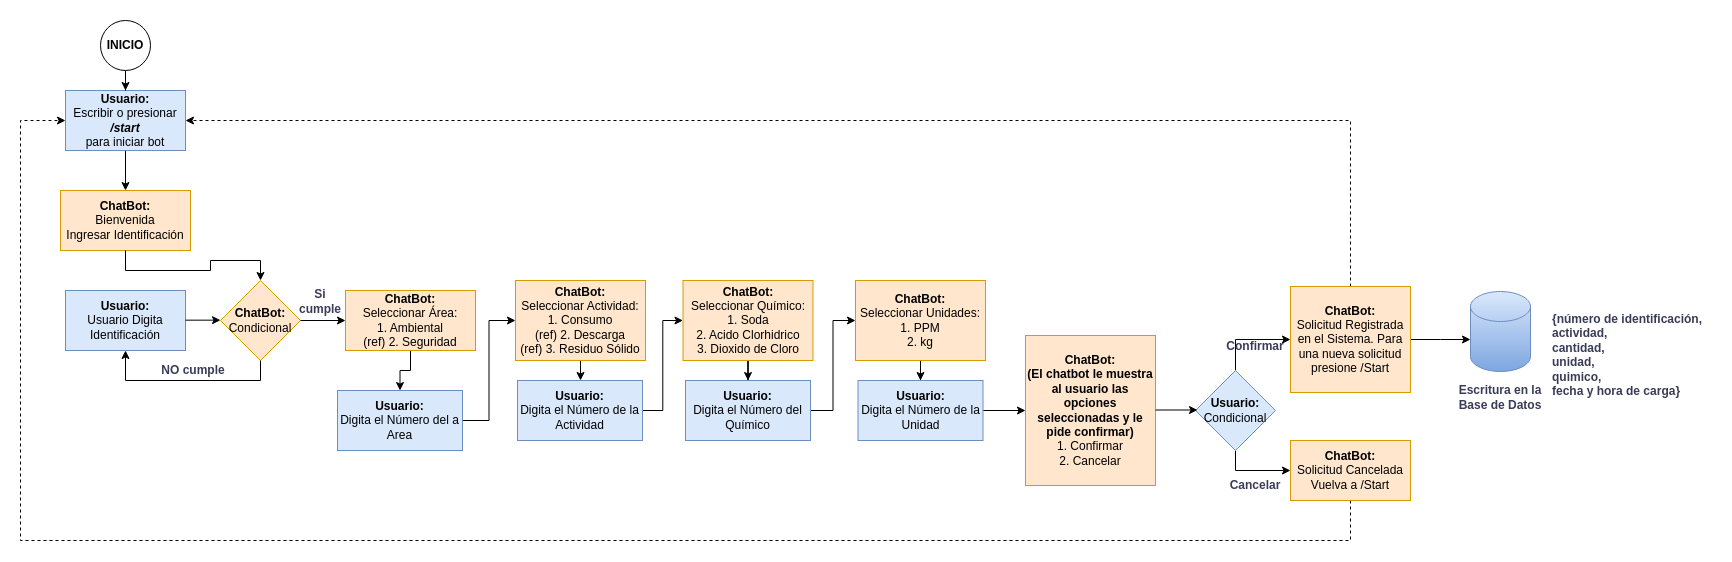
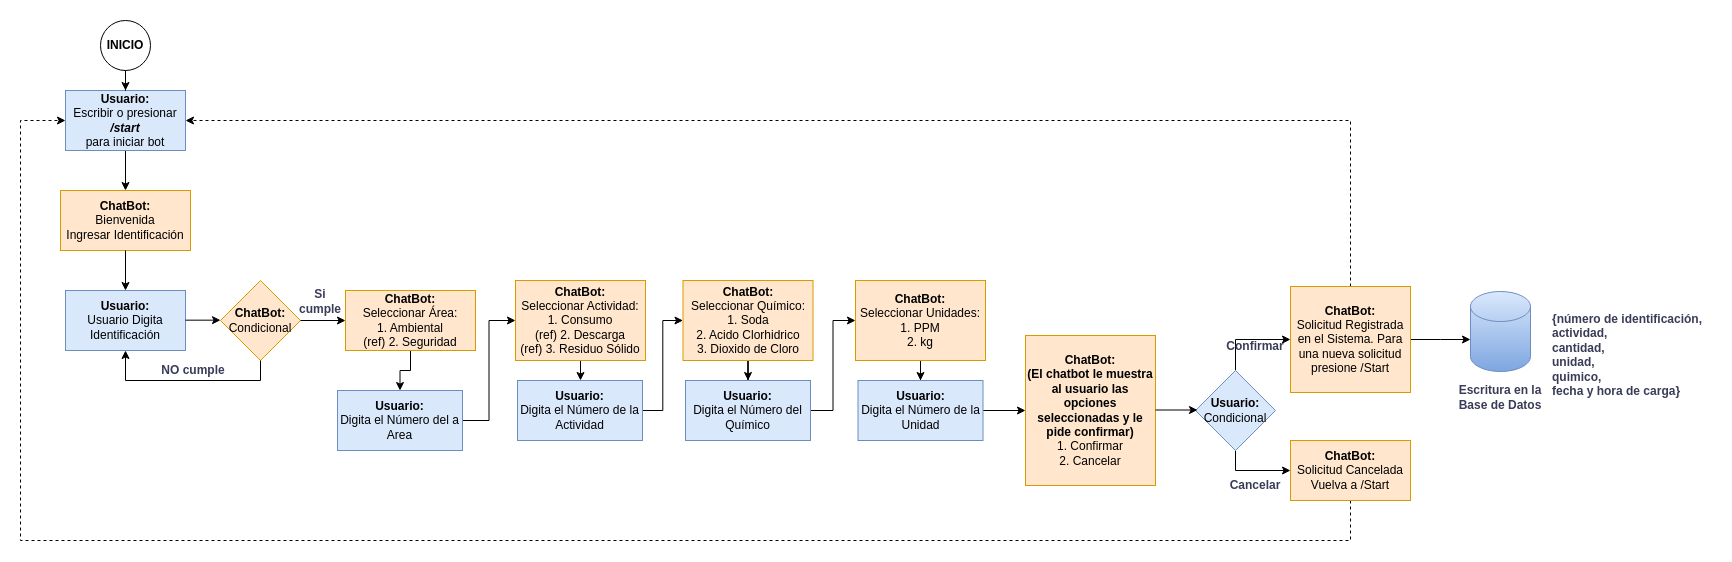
  <mxCell id="0" />
  <mxCell id="1" parent="0" />
  <mxCell id="2" style="edgeStyle=orthogonalEdgeStyle;rounded=0;orthogonalLoop=1;jettySize=auto;html=1;exitX=0.5;exitY=1;exitDx=0;exitDy=0;entryX=0.5;entryY=0;entryDx=0;entryDy=0;fontColor=#393C56;" edge="1" parent="1" source="3" target="4"><mxGeometry relative="1" as="geometry" /></mxCell>
  <mxCell id="3" value="&lt;div&gt;&lt;b&gt;Usuario:&lt;/b&gt;&lt;br&gt;&lt;/div&gt;&lt;div&gt;Escribir o presionar&lt;/div&gt;&lt;div&gt;&lt;b&gt;&lt;i&gt;/start&lt;/i&gt;&lt;/b&gt;&lt;/div&gt;&lt;div&gt;para iniciar bot&lt;br&gt;&lt;/div&gt;" style="rounded=0;whiteSpace=wrap;html=1;strokeColor=#6c8ebf;fillColor=#dae8fc;" vertex="1" parent="1"><mxGeometry x="65" y="90" width="120" height="60" as="geometry" /></mxCell>
  <mxCell id="4" value="&lt;div&gt;&lt;b&gt;ChatBot:&lt;/b&gt;&lt;/div&gt;&lt;div&gt;Bienvenida&lt;/div&gt;&lt;div&gt;Ingresar Identificación&lt;br&gt;&lt;/div&gt;" style="rounded=0;whiteSpace=wrap;html=1;strokeColor=#d79b00;fillColor=#ffe6cc;" vertex="1" parent="1"><mxGeometry x="60" y="190" width="130" height="60" as="geometry" /></mxCell>
  <mxCell id="5" value="&lt;div&gt;&lt;b&gt;Usuario:&lt;/b&gt;&lt;br&gt;&lt;/div&gt;&lt;div&gt;Usuario Digita Identificación&lt;br&gt;&lt;/div&gt;" style="rounded=0;whiteSpace=wrap;html=1;strokeColor=#6c8ebf;fillColor=#dae8fc;" vertex="1" parent="1"><mxGeometry x="65" y="290" width="120" height="60" as="geometry" /></mxCell>
- <mxCell id="6" style="edgeStyle=orthogonalEdgeStyle;rounded=0;orthogonalLoop=1;jettySize=auto;html=1;exitX=0.5;exitY=1;exitDx=0;exitDy=0;fontColor=#393C56;" edge="1" parent="1" source="4" target="8"><mxGeometry relative="1" as="geometry"><mxPoint x="195" y="320" as="sourcePoint" /><mxPoint x="235" y="320" as="targetPoint" /></mxGeometry></mxCell>
+ <mxCell id="6" style="edgeStyle=orthogonalEdgeStyle;rounded=0;orthogonalLoop=1;jettySize=auto;html=1;exitX=0.5;exitY=1;exitDx=0;exitDy=0;entryX=0.5;entryY=0;entryDx=0;entryDy=0;fontColor=#393C56;" edge="1" parent="1" source="4" target="5"><mxGeometry relative="1" as="geometry"><mxPoint x="195" y="320" as="sourcePoint" /><mxPoint x="235" y="320" as="targetPoint" /></mxGeometry></mxCell>
  <mxCell id="7" style="edgeStyle=orthogonalEdgeStyle;rounded=0;orthogonalLoop=1;jettySize=auto;html=1;exitX=1;exitY=0.5;exitDx=0;exitDy=0;entryX=0;entryY=0.5;entryDx=0;entryDy=0;fontColor=#393C56;" edge="1" parent="1"><mxGeometry relative="1" as="geometry"><mxPoint x="185" y="319.66" as="sourcePoint" /><mxPoint x="220" y="319.66" as="targetPoint" /></mxGeometry></mxCell>
  <mxCell id="8" value="&lt;div&gt;&lt;b&gt;ChatBot:&lt;/b&gt;&lt;br&gt;&lt;/div&gt;&lt;div&gt;Condicional&lt;/div&gt;" style="rhombus;whiteSpace=wrap;html=1;strokeColor=#d79b00;fillColor=#ffe6cc;" vertex="1" parent="1"><mxGeometry x="220" y="280" width="80" height="80" as="geometry" /></mxCell>
  <mxCell id="9" style="edgeStyle=orthogonalEdgeStyle;rounded=0;orthogonalLoop=1;jettySize=auto;html=1;exitX=0.5;exitY=1;exitDx=0;exitDy=0;fontColor=#393C56;entryX=0.5;entryY=1;entryDx=0;entryDy=0;" edge="1" parent="1" source="8" target="5"><mxGeometry relative="1" as="geometry"><mxPoint x="584.71" y="350" as="sourcePoint" /><mxPoint x="584.739" y="410" as="targetPoint" /><Array as="points"><mxPoint x="260" y="380" /><mxPoint x="125" y="380" /></Array></mxGeometry></mxCell>
  <mxCell id="10" value="&lt;b&gt;NO cumple&lt;/b&gt;" style="text;strokeColor=none;align=center;fillColor=none;html=1;verticalAlign=middle;whiteSpace=wrap;rounded=0;fontColor=#393C56;" vertex="1" parent="1"><mxGeometry x="108" y="355" width="170" height="30" as="geometry" /></mxCell>
  <mxCell id="11" value="&lt;b&gt;Si cumple&lt;/b&gt;" style="text;strokeColor=none;align=center;fillColor=none;html=1;verticalAlign=middle;whiteSpace=wrap;rounded=0;fontColor=#393C56;" vertex="1" parent="1"><mxGeometry x="300" y="286" width="40" height="30" as="geometry" /></mxCell>
  <mxCell id="12" style="edgeStyle=orthogonalEdgeStyle;rounded=0;orthogonalLoop=1;jettySize=auto;html=1;entryX=0.5;entryY=0;entryDx=0;entryDy=0;fontColor=#393C56;" edge="1" parent="1" source="13" target="16"><mxGeometry relative="1" as="geometry" /></mxCell>
  <mxCell id="13" value="&lt;div&gt;&lt;b&gt;ChatBot:&lt;/b&gt;&lt;/div&gt;&lt;div&gt;Seleccionar Área:&lt;/div&gt;&lt;div&gt;1. Ambiental&lt;/div&gt;&lt;div&gt;(ref) 2. Seguridad&lt;br&gt;&lt;/div&gt;" style="rounded=0;whiteSpace=wrap;html=1;strokeColor=#d79b00;fillColor=#ffe6cc;" vertex="1" parent="1"><mxGeometry x="345" y="290" width="130" height="60" as="geometry" /></mxCell>
  <mxCell id="14" style="edgeStyle=orthogonalEdgeStyle;rounded=0;orthogonalLoop=1;jettySize=auto;html=1;exitX=1;exitY=0.5;exitDx=0;exitDy=0;entryX=0;entryY=0.5;entryDx=0;entryDy=0;fontColor=#393C56;" edge="1" parent="1" target="13"><mxGeometry relative="1" as="geometry"><mxPoint x="300" y="319.86" as="sourcePoint" /><mxPoint x="335" y="319.86" as="targetPoint" /><Array as="points"><mxPoint x="345" y="320" /><mxPoint x="345" y="320" /></Array></mxGeometry></mxCell>
  <mxCell id="15" style="edgeStyle=orthogonalEdgeStyle;rounded=0;orthogonalLoop=1;jettySize=auto;html=1;entryX=0;entryY=0.5;entryDx=0;entryDy=0;fontColor=#393C56;" edge="1" parent="1" source="16" target="18"><mxGeometry relative="1" as="geometry" /></mxCell>
  <mxCell id="16" value="&lt;div&gt;&lt;b&gt;Usuario:&lt;/b&gt;&lt;br&gt;&lt;/div&gt;&lt;div&gt;Digita el Número del a Area&lt;br&gt;&lt;/div&gt;" style="rounded=0;whiteSpace=wrap;html=1;strokeColor=#6c8ebf;fillColor=#dae8fc;" vertex="1" parent="1"><mxGeometry x="337" y="390" width="125" height="60" as="geometry" /></mxCell>
  <mxCell id="17" style="edgeStyle=orthogonalEdgeStyle;rounded=0;orthogonalLoop=1;jettySize=auto;html=1;fontColor=#393C56;" edge="1" parent="1" source="18" target="20"><mxGeometry relative="1" as="geometry" /></mxCell>
  <mxCell id="18" value="&lt;div&gt;&lt;b&gt;ChatBot:&lt;/b&gt;&lt;/div&gt;&lt;div&gt;Seleccionar Actividad:&lt;/div&gt;&lt;div&gt;1. Consumo&lt;/div&gt;&lt;div&gt;(ref) 2. Descarga&lt;/div&gt;&lt;div&gt;(ref) 3. Residuo Sólido&lt;br&gt;&lt;/div&gt;" style="rounded=0;whiteSpace=wrap;html=1;strokeColor=#d79b00;fillColor=#ffe6cc;" vertex="1" parent="1"><mxGeometry x="515" y="280" width="130" height="80" as="geometry" /></mxCell>
  <mxCell id="19" style="edgeStyle=orthogonalEdgeStyle;rounded=0;orthogonalLoop=1;jettySize=auto;html=1;entryX=0;entryY=0.5;entryDx=0;entryDy=0;fontColor=#393C56;" edge="1" parent="1" source="20" target="22"><mxGeometry relative="1" as="geometry" /></mxCell>
  <mxCell id="20" value="&lt;div&gt;&lt;b&gt;Usuario:&lt;/b&gt;&lt;br&gt;&lt;/div&gt;&lt;div&gt;Digita el Número de la Actividad&lt;br&gt;&lt;/div&gt;" style="rounded=0;whiteSpace=wrap;html=1;strokeColor=#6c8ebf;fillColor=#dae8fc;" vertex="1" parent="1"><mxGeometry x="517" y="380" width="125" height="60" as="geometry" /></mxCell>
  <mxCell id="21" style="edgeStyle=orthogonalEdgeStyle;rounded=0;orthogonalLoop=1;jettySize=auto;html=1;entryX=0.5;entryY=0;entryDx=0;entryDy=0;fontColor=#393C56;" edge="1" parent="1" source="22" target="24"><mxGeometry relative="1" as="geometry" /></mxCell>
  <mxCell id="22" value="&lt;div&gt;&lt;b&gt;ChatBot:&lt;/b&gt;&lt;/div&gt;&lt;div&gt;Seleccionar Químico:&lt;/div&gt;&lt;div&gt;1. Soda&lt;/div&gt;&lt;div&gt;2. Acido Clorhidrico&lt;br&gt;&lt;/div&gt;&lt;div&gt;3. Dioxido de Cloro&lt;br&gt;&lt;/div&gt;" style="rounded=0;whiteSpace=wrap;html=1;strokeColor=#d79b00;fillColor=#ffe6cc;" vertex="1" parent="1"><mxGeometry x="682.5" y="280" width="130" height="80" as="geometry" /></mxCell>
  <mxCell id="23" style="edgeStyle=orthogonalEdgeStyle;rounded=0;orthogonalLoop=1;jettySize=auto;html=1;entryX=0;entryY=0.5;entryDx=0;entryDy=0;fontColor=#393C56;" edge="1" parent="1" source="24" target="26"><mxGeometry relative="1" as="geometry" /></mxCell>
  <mxCell id="24" value="&lt;div&gt;&lt;b&gt;Usuario:&lt;/b&gt;&lt;br&gt;&lt;/div&gt;&lt;div&gt;Digita el Número del Químico&lt;br&gt;&lt;/div&gt;" style="rounded=0;whiteSpace=wrap;html=1;strokeColor=#6c8ebf;fillColor=#dae8fc;" vertex="1" parent="1"><mxGeometry x="685" y="380" width="125" height="60" as="geometry" /></mxCell>
  <mxCell id="25" style="edgeStyle=orthogonalEdgeStyle;rounded=0;orthogonalLoop=1;jettySize=auto;html=1;fontColor=#393C56;" edge="1" parent="1" source="26" target="28"><mxGeometry relative="1" as="geometry" /></mxCell>
  <mxCell id="26" value="&lt;div&gt;&lt;b&gt;ChatBot:&lt;/b&gt;&lt;/div&gt;&lt;div&gt;Seleccionar Unidades:&lt;/div&gt;&lt;div&gt;1. PPM&lt;/div&gt;&lt;div&gt;2. kg&lt;/div&gt;" style="rounded=0;whiteSpace=wrap;html=1;strokeColor=#d79b00;fillColor=#ffe6cc;" vertex="1" parent="1"><mxGeometry x="855" y="280" width="130" height="80" as="geometry" /></mxCell>
  <mxCell id="27" style="edgeStyle=orthogonalEdgeStyle;rounded=0;orthogonalLoop=1;jettySize=auto;html=1;entryX=0;entryY=0.5;entryDx=0;entryDy=0;fontColor=#393C56;" edge="1" parent="1" source="28" target="29"><mxGeometry relative="1" as="geometry" /></mxCell>
  <mxCell id="28" value="&lt;div&gt;&lt;b&gt;Usuario:&lt;/b&gt;&lt;br&gt;&lt;/div&gt;&lt;div&gt;Digita el Número de la Unidad&lt;br&gt;&lt;/div&gt;" style="rounded=0;whiteSpace=wrap;html=1;strokeColor=#6c8ebf;fillColor=#dae8fc;" vertex="1" parent="1"><mxGeometry x="857.5" y="380" width="125" height="60" as="geometry" /></mxCell>
  <mxCell id="29" value="&lt;div&gt;&lt;b&gt;ChatBot:&lt;/b&gt;&lt;/div&gt;&lt;div&gt;&lt;b&gt;(El chatbot le muestra al usuario las opciones seleccionadas y le pide confirmar)&lt;br&gt;&lt;/b&gt;&lt;/div&gt;&lt;div&gt;1. Confirmar&lt;/div&gt;&lt;div&gt;2. Cancelar&lt;/div&gt;" style="rounded=0;whiteSpace=wrap;html=1;strokeColor=#d79b00;fillColor=#ffe6cc;" vertex="1" parent="1"><mxGeometry x="1025" y="335" width="130" height="150" as="geometry" /></mxCell>
  <mxCell id="30" style="edgeStyle=orthogonalEdgeStyle;rounded=0;orthogonalLoop=1;jettySize=auto;html=1;exitX=0.5;exitY=0;exitDx=0;exitDy=0;entryX=0;entryY=0.5;entryDx=0;entryDy=0;fontColor=#393C56;" edge="1" parent="1" source="32" target="38"><mxGeometry relative="1" as="geometry" /></mxCell>
  <mxCell id="31" style="edgeStyle=orthogonalEdgeStyle;rounded=0;orthogonalLoop=1;jettySize=auto;html=1;exitX=0.5;exitY=1;exitDx=0;exitDy=0;entryX=0;entryY=0.5;entryDx=0;entryDy=0;fontColor=#393C56;" edge="1" parent="1" source="32" target="40"><mxGeometry relative="1" as="geometry" /></mxCell>
  <mxCell id="32" value="&lt;div&gt;&lt;b&gt;Usuario:&lt;/b&gt;&lt;br&gt;&lt;/div&gt;&lt;div&gt;Condicional&lt;/div&gt;" style="rhombus;whiteSpace=wrap;html=1;strokeColor=#6c8ebf;fillColor=#dae8fc;" vertex="1" parent="1"><mxGeometry x="1195" y="370" width="80" height="80" as="geometry" /></mxCell>
  <mxCell id="33" style="edgeStyle=orthogonalEdgeStyle;rounded=0;orthogonalLoop=1;jettySize=auto;html=1;entryX=0;entryY=0.5;entryDx=0;entryDy=0;fontColor=#393C56;" edge="1" parent="1"><mxGeometry relative="1" as="geometry"><mxPoint x="1155" y="409.5" as="sourcePoint" /><mxPoint x="1197" y="409.5" as="targetPoint" /></mxGeometry></mxCell>
  <mxCell id="34" style="edgeStyle=orthogonalEdgeStyle;rounded=0;orthogonalLoop=1;jettySize=auto;html=1;entryX=0.5;entryY=0;entryDx=0;entryDy=0;fontColor=#393C56;" edge="1" parent="1" source="35" target="3"><mxGeometry relative="1" as="geometry" /></mxCell>
  <mxCell id="35" value="&lt;b&gt;INICIO&lt;/b&gt;" style="ellipse;whiteSpace=wrap;html=1;aspect=fixed;" vertex="1" parent="1"><mxGeometry x="100" y="20" width="50" height="50" as="geometry" /></mxCell>
  <mxCell id="36" style="edgeStyle=orthogonalEdgeStyle;rounded=0;orthogonalLoop=1;jettySize=auto;html=1;exitX=0.5;exitY=0;exitDx=0;exitDy=0;entryX=1;entryY=0.5;entryDx=0;entryDy=0;fontColor=#393C56;dashed=1;" edge="1" parent="1" source="38" target="3"><mxGeometry relative="1" as="geometry" /></mxCell>
  <mxCell id="37" style="edgeStyle=orthogonalEdgeStyle;rounded=0;orthogonalLoop=1;jettySize=auto;html=1;fontColor=#393C56;" edge="1" parent="1" source="38"><mxGeometry relative="1" as="geometry"><mxPoint x="1470" y="339" as="targetPoint" /></mxGeometry></mxCell>
  <mxCell id="38" value="&lt;div&gt;&lt;b&gt;ChatBot:&lt;/b&gt;&lt;br&gt;&lt;/div&gt;&lt;div&gt;Solicitud Registrada en el Sistema. Para una nueva solicitud presione /Start&lt;/div&gt;" style="rounded=0;whiteSpace=wrap;html=1;strokeColor=#d79b00;fillColor=#ffe6cc;" vertex="1" parent="1"><mxGeometry x="1290" y="286" width="120" height="106" as="geometry" /></mxCell>
  <mxCell id="39" style="edgeStyle=orthogonalEdgeStyle;rounded=0;orthogonalLoop=1;jettySize=auto;html=1;entryX=0;entryY=0.5;entryDx=0;entryDy=0;fontColor=#393C56;dashed=1;" edge="1" parent="1" source="40" target="3"><mxGeometry relative="1" as="geometry"><Array as="points"><mxPoint x="1350" y="540" /><mxPoint x="20" y="540" /><mxPoint x="20" y="120" /></Array></mxGeometry></mxCell>
  <mxCell id="40" value="&lt;div&gt;&lt;b&gt;ChatBot:&lt;/b&gt;&lt;br&gt;&lt;/div&gt;&lt;div&gt;Solicitud Cancelada&lt;/div&gt;&lt;div&gt;Vuelva a /Start&lt;br&gt;&lt;/div&gt;" style="rounded=0;whiteSpace=wrap;html=1;strokeColor=#d79b00;fillColor=#ffe6cc;" vertex="1" parent="1"><mxGeometry x="1290" y="440" width="120" height="60" as="geometry" /></mxCell>
  <mxCell id="41" value="&lt;b&gt;Confirmar&lt;/b&gt;" style="text;strokeColor=none;align=center;fillColor=none;html=1;verticalAlign=middle;whiteSpace=wrap;rounded=0;fontColor=#393C56;" vertex="1" parent="1"><mxGeometry x="1235" y="331" width="40" height="30" as="geometry" /></mxCell>
  <mxCell id="42" value="&lt;b&gt;Cancelar&lt;/b&gt;" style="text;strokeColor=none;align=center;fillColor=none;html=1;verticalAlign=middle;whiteSpace=wrap;rounded=0;fontColor=#393C56;" vertex="1" parent="1"><mxGeometry x="1235" y="470" width="40" height="30" as="geometry" /></mxCell>
  <mxCell id="43" value="" style="shape=cylinder3;whiteSpace=wrap;html=1;boundedLbl=1;backgroundOutline=1;size=15;fillColor=#dae8fc;gradientColor=#7ea6e0;strokeColor=#6c8ebf;" vertex="1" parent="1"><mxGeometry x="1470" y="291" width="60" height="80" as="geometry" /></mxCell>
  <mxCell id="44" value="&lt;b&gt;Escritura en la Base de Datos&lt;/b&gt;" style="text;strokeColor=none;align=center;fillColor=none;html=1;verticalAlign=middle;whiteSpace=wrap;rounded=0;fontColor=#393C56;" vertex="1" parent="1"><mxGeometry x="1455" y="370" width="90" height="54" as="geometry" /></mxCell>
  <mxCell id="45" value="&lt;div&gt;{número de identificación,&lt;/div&gt;&lt;div&gt;actividad,&lt;/div&gt;&lt;div&gt;cantidad,&lt;/div&gt;&lt;div&gt;unidad,&lt;/div&gt;&lt;div&gt;quimico,&lt;/div&gt;&lt;div&gt;fecha y hora de carga}&lt;br&gt;&lt;/div&gt;&lt;div&gt;&lt;br&gt;&lt;/div&gt;&lt;div&gt;&lt;br&gt;&lt;/div&gt;" style="text;html=1;align=left;verticalAlign=middle;whiteSpace=wrap;rounded=0;fontColor=#393C56;fontStyle=1" vertex="1" parent="1"><mxGeometry x="1550" y="335" width="160" height="67.5" as="geometry" /></mxCell>
